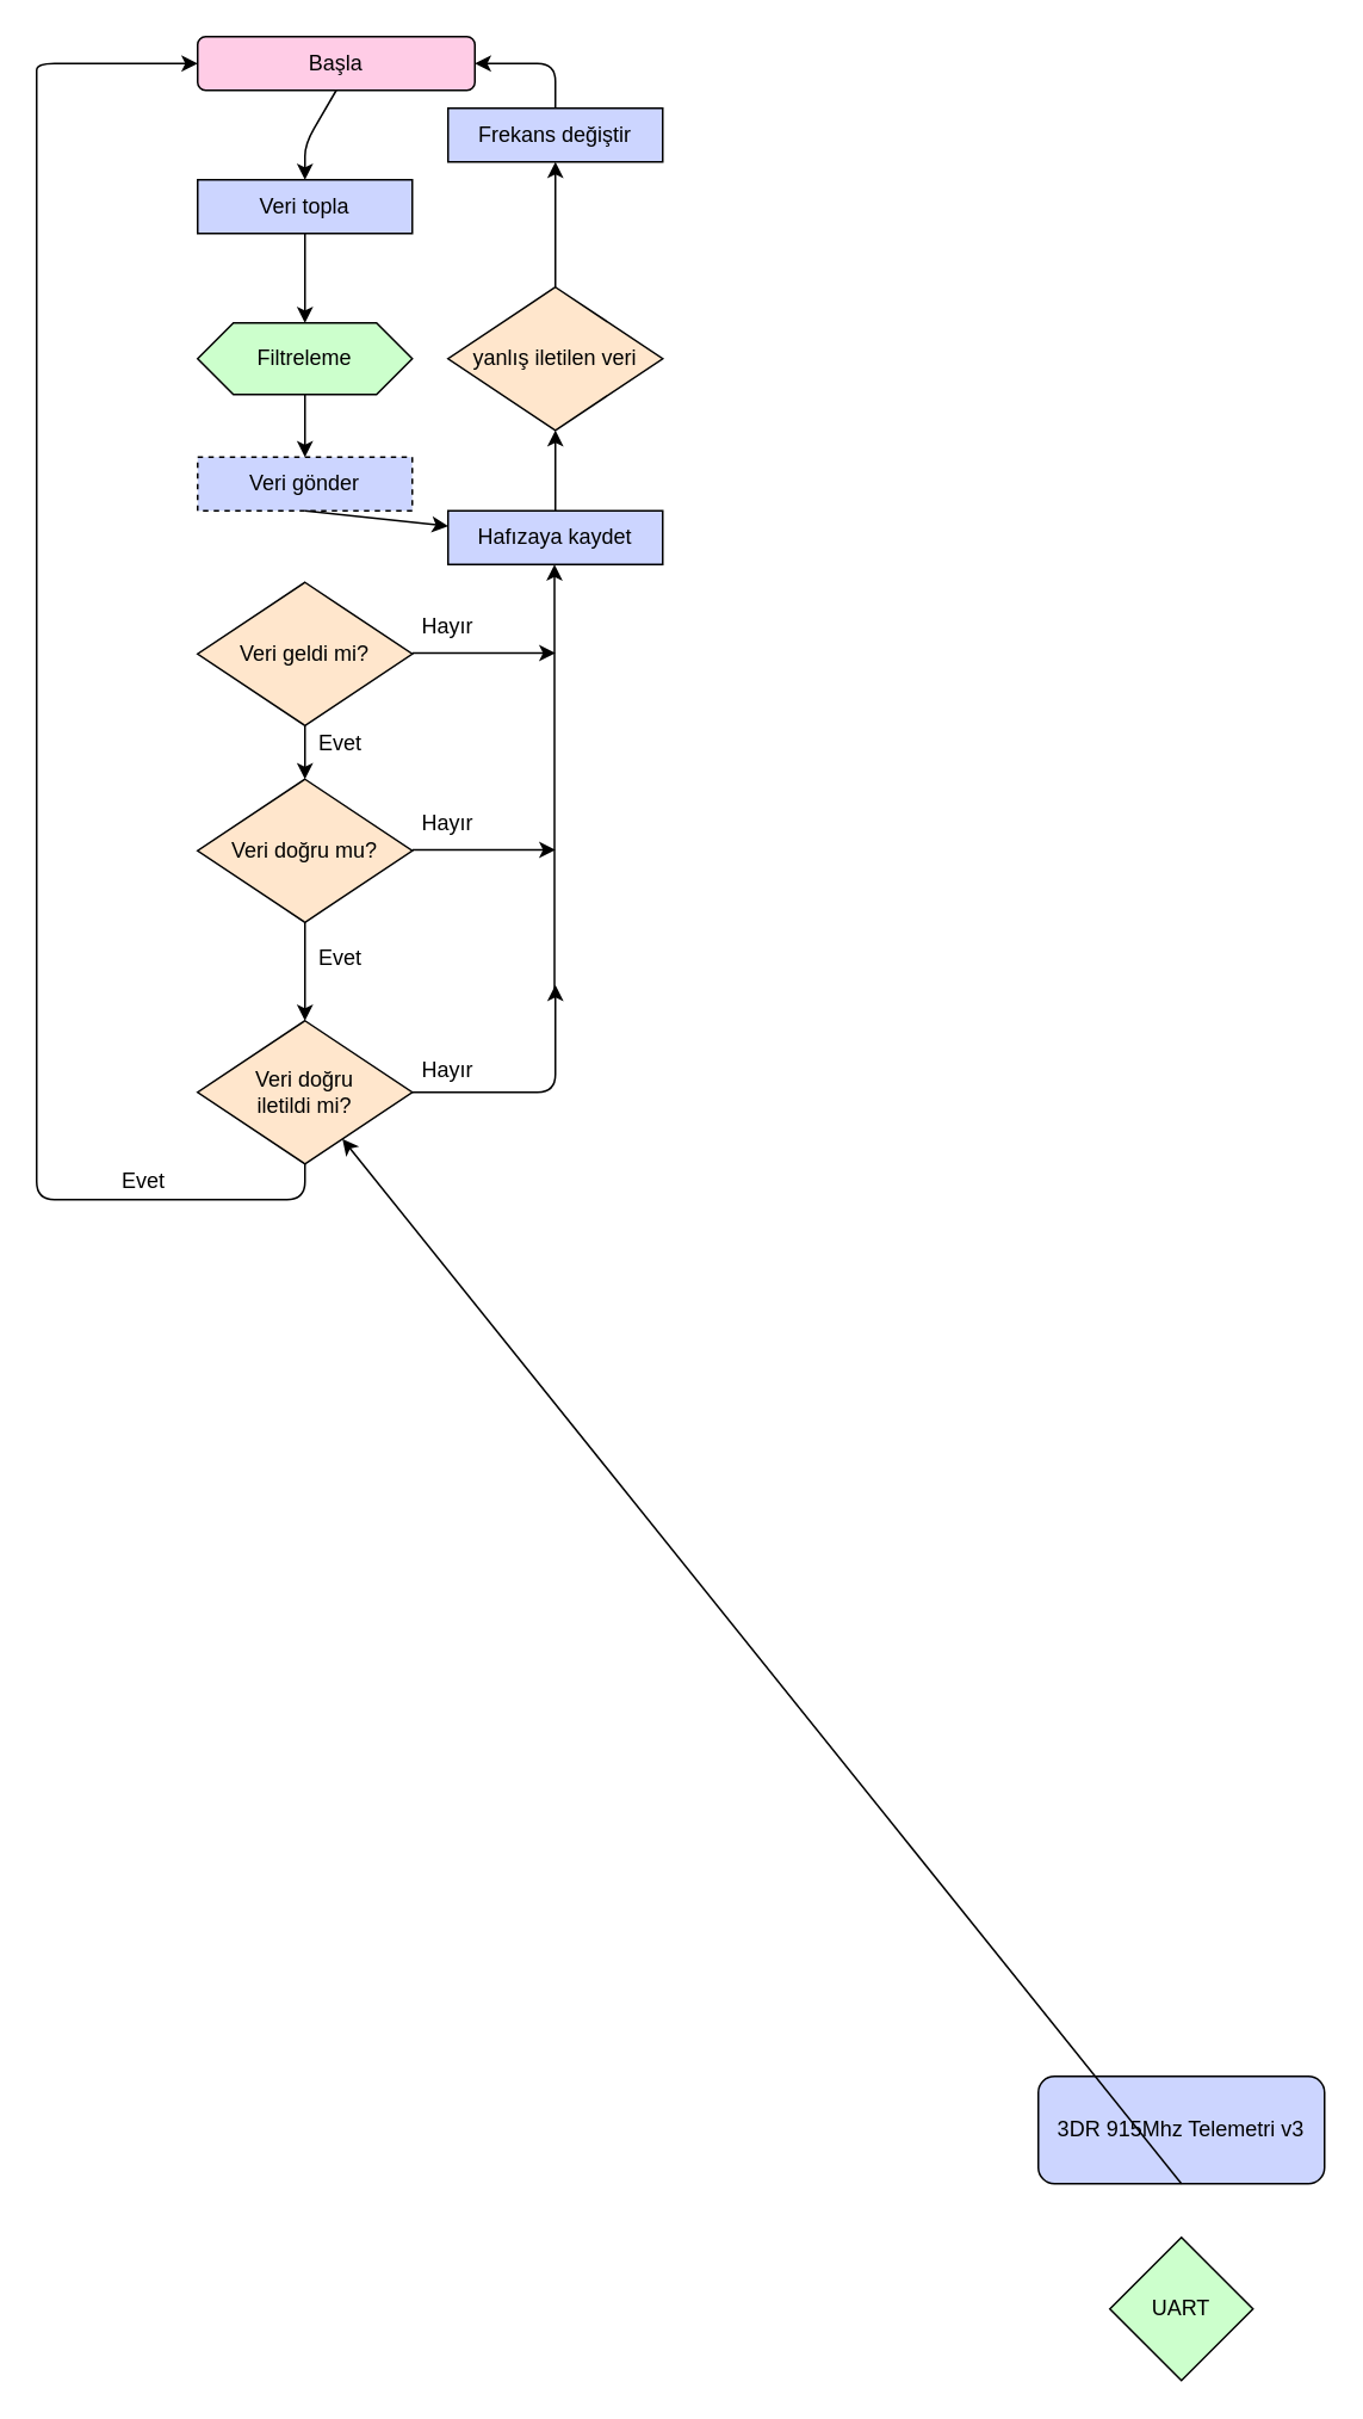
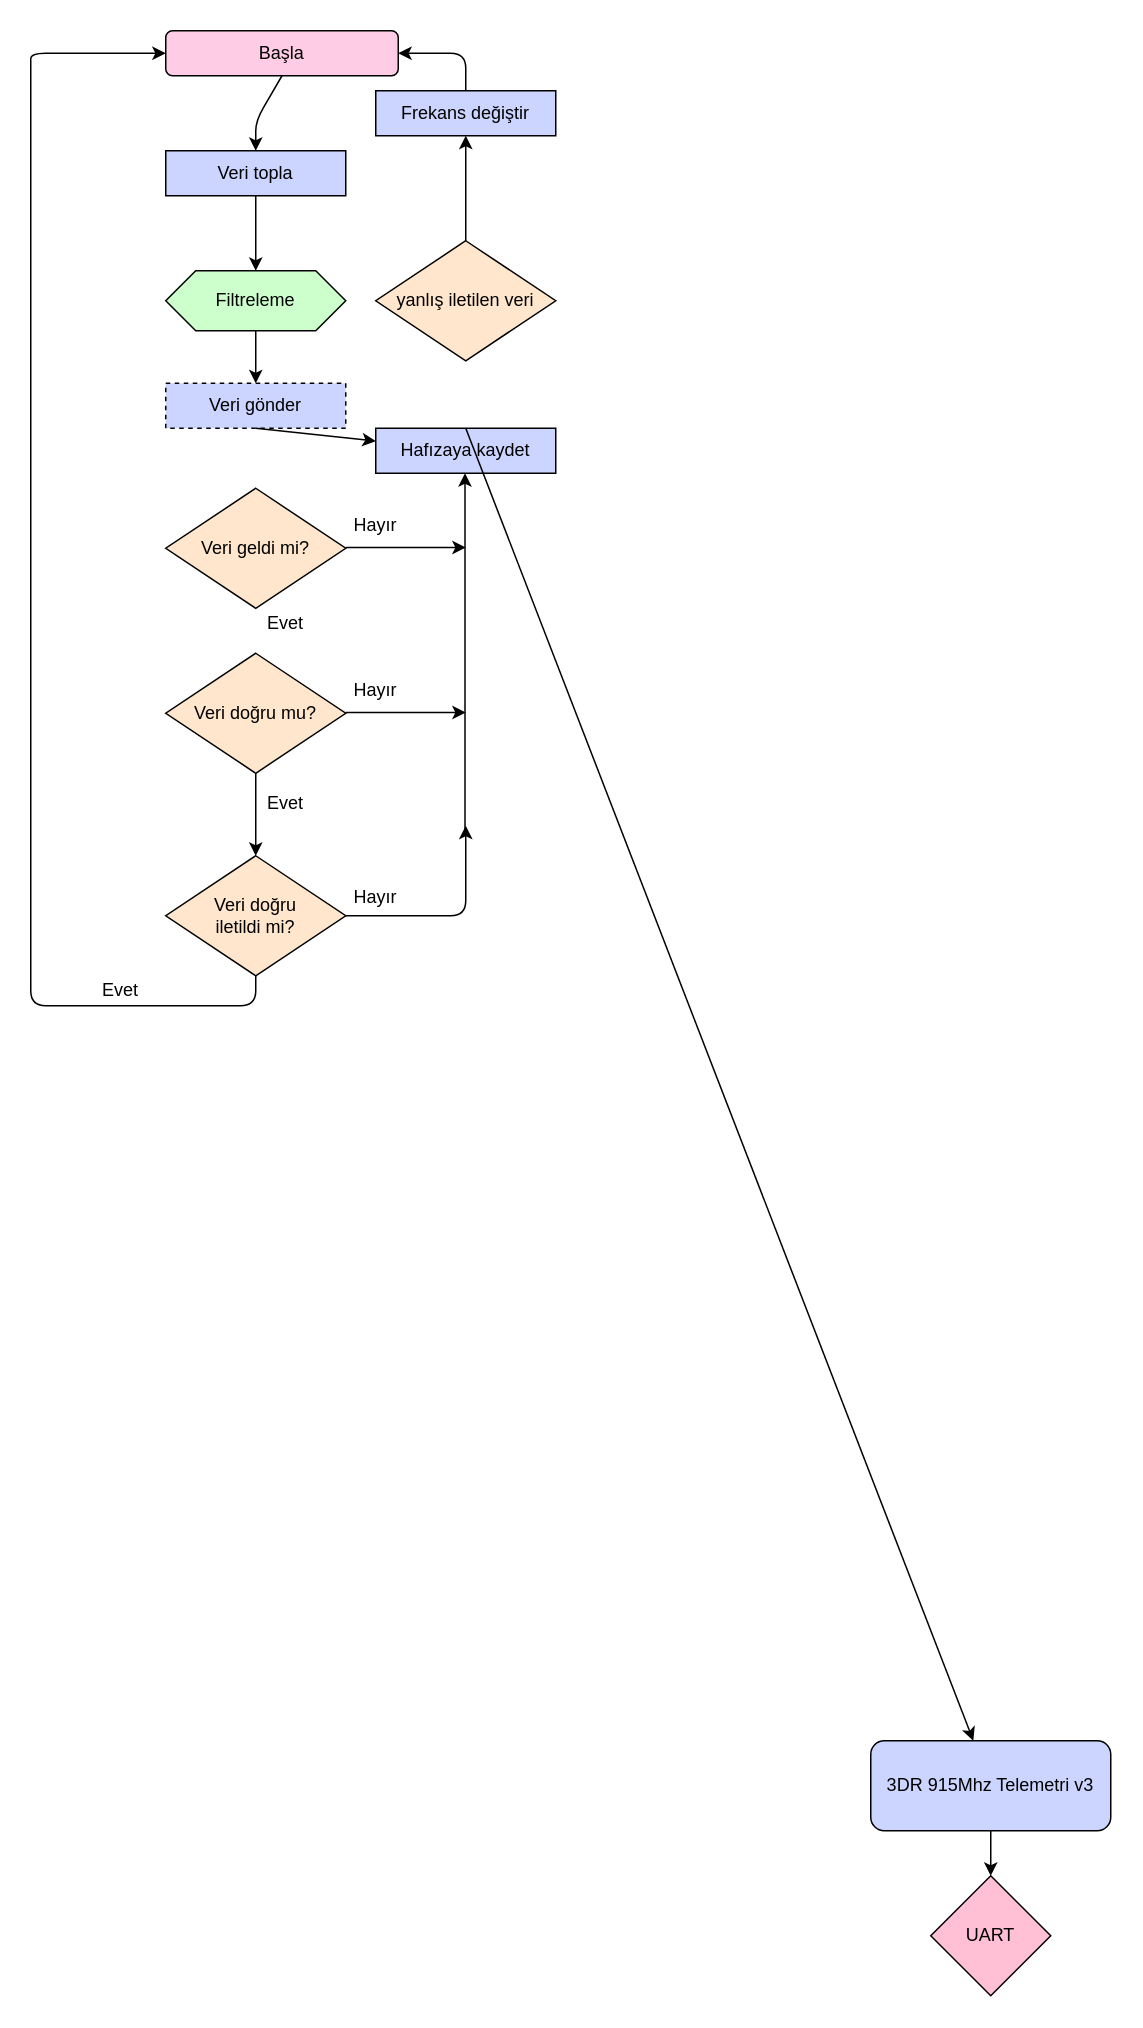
  <mxCell id="0" />
  <mxCell id="1" parent="0" />
  <mxCell id="2" value="3DR 915Mhz Telemetri v3" style="rounded=1;whiteSpace=wrap;html=1;fillColor=#CCD5FF;" vertex="1" parent="1"><mxGeometry x="580" y="1160" width="160" height="60" as="geometry" /></mxCell>
- <mxCell id="3" value="UART" style="rhombus;whiteSpace=wrap;html=1;fillColor=#ccffcc;" vertex="1" parent="1"><mxGeometry x="620" y="1250" width="80" height="80" as="geometry" /></mxCell>
- <mxCell id="4" value="" style="endArrow=classic;html=1;exitX=0.5;exitY=1;exitDx=0;exitDy=0;" edge="1" parent="1" source="2" target="10"><mxGeometry width="50" height="50" relative="1" as="geometry"><mxPoint x="490" y="1320" as="sourcePoint" /><mxPoint x="540" y="1270" as="targetPoint" /></mxGeometry></mxCell>
+ <mxCell id="3" value="UART" style="rhombus;whiteSpace=wrap;html=1;fillColor=#FFBFD4;" vertex="1" parent="1"><mxGeometry x="620" y="1250" width="80" height="80" as="geometry" /></mxCell>
+ <mxCell id="4" value="" style="endArrow=classic;html=1;entryX=0.5;entryY=0;entryDx=0;entryDy=0;exitX=0.5;exitY=1;exitDx=0;exitDy=0;" edge="1" parent="1" source="2" target="3"><mxGeometry width="50" height="50" relative="1" as="geometry"><mxPoint x="490" y="1320" as="sourcePoint" /><mxPoint x="540" y="1270" as="targetPoint" /></mxGeometry></mxCell>
  <mxCell id="5" value="Başla" style="rounded=1;whiteSpace=wrap;html=1;fillColor=#FFCCE6;" vertex="1" parent="1"><mxGeometry x="110" y="20" width="155" height="30" as="geometry" /></mxCell>
  <mxCell id="6" value="Veri topla" style="rounded=0;whiteSpace=wrap;html=1;fillColor=#CCD5FF;" vertex="1" parent="1"><mxGeometry x="110" y="100" width="120" height="30" as="geometry" /></mxCell>
  <mxCell id="7" value="Veri gönder" style="rounded=0;whiteSpace=wrap;html=1;fillColor=#CCD5FF;dashed=1;" vertex="1" parent="1"><mxGeometry x="110" y="255" width="120" height="30" as="geometry" /></mxCell>
  <mxCell id="8" value="&lt;span&gt;Veri geldi mi?&lt;/span&gt;" style="rhombus;whiteSpace=wrap;html=1;fillColor=#FFE6CC;" vertex="1" parent="1"><mxGeometry x="110" y="325" width="120" height="80" as="geometry" /></mxCell>
  <mxCell id="9" value="&lt;span&gt;Veri doğru mu?&lt;/span&gt;" style="rhombus;whiteSpace=wrap;html=1;fillColor=#FFE6CC;" vertex="1" parent="1"><mxGeometry x="110" y="435" width="120" height="80" as="geometry" /></mxCell>
  <mxCell id="10" value="&lt;span&gt;Veri doğru &lt;br&gt;iletildi mi?&lt;/span&gt;" style="rhombus;whiteSpace=wrap;html=1;fillColor=#FFE6CC;" vertex="1" parent="1"><mxGeometry x="110" y="570" width="120" height="80" as="geometry" /></mxCell>
  <mxCell id="11" value="" style="endArrow=classic;html=1;exitX=0.5;exitY=1;exitDx=0;exitDy=0;entryX=0.5;entryY=0;entryDx=0;entryDy=0;" edge="1" parent="1" source="5" target="6"><mxGeometry width="50" height="50" relative="1" as="geometry"><mxPoint x="440" y="170" as="sourcePoint" /><mxPoint x="440" y="220" as="targetPoint" /><Array as="points"><mxPoint x="170" y="80" /></Array></mxGeometry></mxCell>
  <mxCell id="12" value="" style="endArrow=classic;html=1;entryX=0.5;entryY=0;entryDx=0;entryDy=0;" edge="1" parent="1" target="7"><mxGeometry width="50" height="50" relative="1" as="geometry"><mxPoint x="170" y="220" as="sourcePoint" /><mxPoint x="400" y="70" as="targetPoint" /><Array as="points" /></mxGeometry></mxCell>
  <mxCell id="13" value="" style="endArrow=classic;html=1;exitX=0.5;exitY=1;exitDx=0;exitDy=0;" edge="1" parent="1" source="7" target="27"><mxGeometry width="50" height="50" relative="1" as="geometry"><mxPoint x="390" y="355" as="sourcePoint" /><mxPoint x="440" y="305" as="targetPoint" /></mxGeometry></mxCell>
- <mxCell id="14" value="" style="endArrow=classic;html=1;exitX=0.5;exitY=1;exitDx=0;exitDy=0;" edge="1" parent="1" source="8" target="9"><mxGeometry width="50" height="50" relative="1" as="geometry"><mxPoint x="390" y="445" as="sourcePoint" /><mxPoint x="440" y="395" as="targetPoint" /></mxGeometry></mxCell>
  <mxCell id="15" value="" style="endArrow=classic;html=1;exitX=0.5;exitY=1;exitDx=0;exitDy=0;entryX=0.5;entryY=0;entryDx=0;entryDy=0;" edge="1" parent="1" source="9" target="10"><mxGeometry width="50" height="50" relative="1" as="geometry"><mxPoint x="390" y="445" as="sourcePoint" /><mxPoint x="440" y="395" as="targetPoint" /></mxGeometry></mxCell>
  <mxCell id="16" value="" style="endArrow=classic;html=1;exitX=1;exitY=0.5;exitDx=0;exitDy=0;" edge="1" parent="1" source="10"><mxGeometry width="50" height="50" relative="1" as="geometry"><mxPoint x="294" y="575" as="sourcePoint" /><mxPoint x="310" y="550" as="targetPoint" /><Array as="points"><mxPoint x="310" y="610" /><mxPoint x="310" y="590" /><mxPoint x="310" y="575" /></Array></mxGeometry></mxCell>
  <mxCell id="17" value="" style="endArrow=classic;html=1;exitX=1;exitY=0.5;exitDx=0;exitDy=0;" edge="1" parent="1"><mxGeometry width="50" height="50" relative="1" as="geometry"><mxPoint x="230" y="474.5" as="sourcePoint" /><mxPoint x="310" y="474.5" as="targetPoint" /></mxGeometry></mxCell>
  <mxCell id="18" value="" style="endArrow=classic;html=1;exitX=1;exitY=0.5;exitDx=0;exitDy=0;" edge="1" parent="1"><mxGeometry width="50" height="50" relative="1" as="geometry"><mxPoint x="230" y="364.5" as="sourcePoint" /><mxPoint x="310" y="364.5" as="targetPoint" /></mxGeometry></mxCell>
  <mxCell id="19" value="Evet" style="text;html=1;strokeColor=none;fillColor=none;align=center;verticalAlign=middle;whiteSpace=wrap;rounded=0;" vertex="1" parent="1"><mxGeometry x="170" y="405" width="40" height="20" as="geometry" /></mxCell>
  <mxCell id="20" value="Evet" style="text;html=1;strokeColor=none;fillColor=none;align=center;verticalAlign=middle;whiteSpace=wrap;rounded=0;" vertex="1" parent="1"><mxGeometry x="170" y="525" width="40" height="20" as="geometry" /></mxCell>
  <mxCell id="21" value="" style="endArrow=classic;html=1;entryX=0;entryY=0.5;entryDx=0;entryDy=0;" edge="1" parent="1" target="5"><mxGeometry width="50" height="50" relative="1" as="geometry"><mxPoint x="170" y="650" as="sourcePoint" /><mxPoint x="30" y="20" as="targetPoint" /><Array as="points"><mxPoint x="170" y="650" /><mxPoint x="170" y="670" /><mxPoint x="110" y="670" /><mxPoint x="50" y="670" /><mxPoint x="20" y="670" /><mxPoint x="20" y="650" /><mxPoint x="20" y="640" /><mxPoint x="20" y="600" /><mxPoint x="20" y="310" /><mxPoint x="20" y="160" /><mxPoint x="20" y="100" /><mxPoint x="20" y="60" /><mxPoint x="20" y="50" /><mxPoint x="20" y="35" /><mxPoint x="70" y="35" /></Array></mxGeometry></mxCell>
  <mxCell id="22" value="Evet" style="text;html=1;strokeColor=none;fillColor=none;align=center;verticalAlign=middle;whiteSpace=wrap;rounded=0;" vertex="1" parent="1"><mxGeometry x="60" y="650" width="40" height="20" as="geometry" /></mxCell>
  <mxCell id="23" value="Hayır" style="text;html=1;strokeColor=none;fillColor=none;align=center;verticalAlign=middle;whiteSpace=wrap;rounded=0;" vertex="1" parent="1"><mxGeometry x="230" y="340" width="40" height="20" as="geometry" /></mxCell>
  <mxCell id="24" value="Hayır" style="text;html=1;strokeColor=none;fillColor=none;align=center;verticalAlign=middle;whiteSpace=wrap;rounded=0;" vertex="1" parent="1"><mxGeometry x="230" y="450" width="40" height="20" as="geometry" /></mxCell>
  <mxCell id="25" value="Hayır" style="text;html=1;strokeColor=none;fillColor=none;align=center;verticalAlign=middle;whiteSpace=wrap;rounded=0;" vertex="1" parent="1"><mxGeometry x="230" y="585" width="40" height="25" as="geometry" /></mxCell>
  <mxCell id="26" value="" style="endArrow=classic;html=1;" edge="1" parent="1"><mxGeometry width="50" height="50" relative="1" as="geometry"><mxPoint x="309.5" y="555" as="sourcePoint" /><mxPoint x="309.5" y="315" as="targetPoint" /></mxGeometry></mxCell>
  <mxCell id="27" value="Hafızaya kaydet" style="rounded=0;whiteSpace=wrap;html=1;fillColor=#CCD5FF;" vertex="1" parent="1"><mxGeometry x="250" y="285" width="120" height="30" as="geometry" /></mxCell>
- <mxCell id="28" value="" style="endArrow=classic;html=1;exitX=0.5;exitY=0;exitDx=0;exitDy=0;entryX=0.5;entryY=1;entryDx=0;entryDy=0;" edge="1" parent="1" source="27" target="29"><mxGeometry width="50" height="50" relative="1" as="geometry"><mxPoint x="390" y="375" as="sourcePoint" /><mxPoint x="310" y="255" as="targetPoint" /></mxGeometry></mxCell>
+ <mxCell id="28" value="" style="endArrow=classic;html=1;exitX=0.5;exitY=0;exitDx=0;exitDy=0;" edge="1" parent="1" source="27" target="2"><mxGeometry width="50" height="50" relative="1" as="geometry"><mxPoint x="390" y="375" as="sourcePoint" /><mxPoint x="310" y="255" as="targetPoint" /></mxGeometry></mxCell>
  <mxCell id="29" value="yanlış iletilen veri" style="rhombus;whiteSpace=wrap;html=1;fillColor=#FFE6CC;" vertex="1" parent="1"><mxGeometry x="250" y="160" width="120" height="80" as="geometry" /></mxCell>
  <mxCell id="30" value="Frekans değiştir" style="rounded=0;whiteSpace=wrap;html=1;fillColor=#CCD5FF;" vertex="1" parent="1"><mxGeometry x="250" y="60" width="120" height="30" as="geometry" /></mxCell>
  <mxCell id="31" value="" style="endArrow=classic;html=1;entryX=0.5;entryY=1;entryDx=0;entryDy=0;exitX=0.5;exitY=0;exitDx=0;exitDy=0;" edge="1" parent="1" source="29" target="30"><mxGeometry width="50" height="50" relative="1" as="geometry"><mxPoint x="390" y="275" as="sourcePoint" /><mxPoint x="440" y="225" as="targetPoint" /></mxGeometry></mxCell>
  <mxCell id="32" value="" style="endArrow=classic;html=1;exitX=0.5;exitY=0;exitDx=0;exitDy=0;entryX=1;entryY=0.5;entryDx=0;entryDy=0;" edge="1" parent="1" source="30" target="5"><mxGeometry width="50" height="50" relative="1" as="geometry"><mxPoint x="390" y="275" as="sourcePoint" /><mxPoint x="230" y="110" as="targetPoint" /><Array as="points"><mxPoint x="310" y="35" /></Array></mxGeometry></mxCell>
  <mxCell id="33" value="Filtreleme" style="shape=hexagon;perimeter=hexagonPerimeter2;whiteSpace=wrap;html=1;fixedSize=1;fillColor=#CCFFCC;" vertex="1" parent="1"><mxGeometry x="110" y="180" width="120" height="40" as="geometry" /></mxCell>
  <mxCell id="34" value="" style="endArrow=classic;html=1;exitX=0.5;exitY=1;exitDx=0;exitDy=0;entryX=0.5;entryY=0;entryDx=0;entryDy=0;" edge="1" parent="1" source="6" target="33"><mxGeometry width="50" height="50" relative="1" as="geometry"><mxPoint x="390" y="270" as="sourcePoint" /><mxPoint x="440" y="220" as="targetPoint" /></mxGeometry></mxCell>
